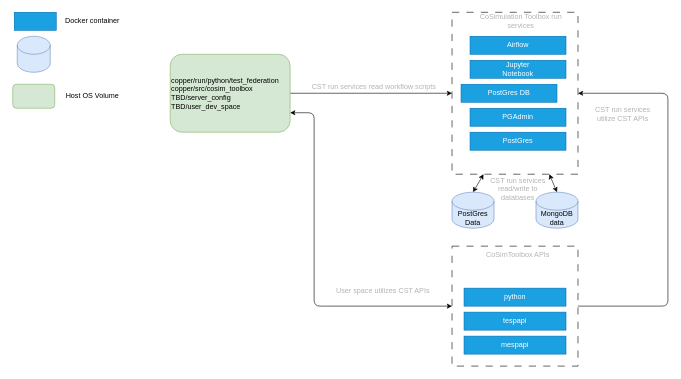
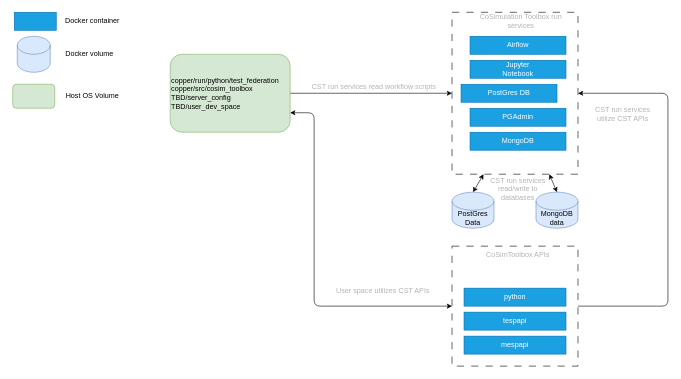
  <mxCell id="0" />
  <mxCell id="1" parent="0" />
  <mxCell id="2" value="" style="rounded=0;whiteSpace=wrap;html=1;fontColor=#000000;fillColor=none;dashed=1;dashPattern=12 12;" vertex="1" parent="1"><mxGeometry x="753" y="410" width="210" height="200" as="geometry" /></mxCell>
  <mxCell id="3" style="edgeStyle=elbowEdgeStyle;html=1;exitX=1;exitY=0.5;exitDx=0;exitDy=0;entryX=1;entryY=0.5;entryDx=0;entryDy=0;fontColor=#B3B3B3;startArrow=classic;startFill=1;endArrow=none;endFill=0;" edge="1" parent="1" source="4" target="2"><mxGeometry relative="1" as="geometry"><Array as="points"><mxPoint x="1113" y="300" /></Array></mxGeometry></mxCell>
  <mxCell id="4" value="" style="rounded=0;whiteSpace=wrap;html=1;fontColor=#000000;fillColor=none;dashed=1;dashPattern=12 12;" vertex="1" parent="1"><mxGeometry x="753" y="20" width="210" height="270" as="geometry" /></mxCell>
  <mxCell id="5" value="" style="rounded=0;whiteSpace=wrap;html=1;fillColor=#1ba1e2;fontColor=#ffffff;strokeColor=#006EAF;" vertex="1" parent="1"><mxGeometry x="23" y="20" width="70" height="30" as="geometry" /></mxCell>
  <mxCell id="6" value="Docker container" style="text;html=1;align=center;verticalAlign=middle;resizable=0;points=[];autosize=1;strokeColor=none;fillColor=none;" vertex="1" parent="1"><mxGeometry x="98" y="20" width="110" height="30" as="geometry" /></mxCell>
  <mxCell id="7" value="" style="shape=cylinder3;whiteSpace=wrap;html=1;boundedLbl=1;backgroundOutline=1;size=15;fillColor=#dae8fc;strokeColor=#6c8ebf;" vertex="1" parent="1"><mxGeometry x="28" y="60" width="55" height="60" as="geometry" /></mxCell>
+ <mxCell id="8" value="Docker volume" style="text;html=1;align=center;verticalAlign=middle;resizable=0;points=[];autosize=1;strokeColor=none;fillColor=none;" vertex="1" parent="1"><mxGeometry x="98" y="75" width="100" height="30" as="geometry" /></mxCell>
  <mxCell id="9" value="" style="rounded=1;whiteSpace=wrap;html=1;fillColor=#d5e8d4;strokeColor=#82b366;" vertex="1" parent="1"><mxGeometry x="20.5" y="140" width="70" height="40" as="geometry" /></mxCell>
  <mxCell id="10" value="Host OS Volume" style="text;html=1;align=center;verticalAlign=middle;resizable=0;points=[];autosize=1;strokeColor=none;fillColor=none;" vertex="1" parent="1"><mxGeometry x="98" y="145" width="110" height="30" as="geometry" /></mxCell>
  <mxCell id="11" value="Airflow" style="rounded=0;whiteSpace=wrap;html=1;fillColor=#1ba1e2;fontColor=#ffffff;strokeColor=#006EAF;" vertex="1" parent="1"><mxGeometry x="783" y="60" width="160" height="30" as="geometry" /></mxCell>
  <mxCell id="12" value="Jupyter&lt;br&gt;Notebook" style="rounded=0;whiteSpace=wrap;html=1;fillColor=#1ba1e2;fontColor=#ffffff;strokeColor=#006EAF;" vertex="1" parent="1"><mxGeometry x="783" y="100" width="160" height="30" as="geometry" /></mxCell>
  <mxCell id="13" style="edgeStyle=none;html=1;exitX=0.5;exitY=0;exitDx=0;exitDy=0;exitPerimeter=0;entryX=0.25;entryY=1;entryDx=0;entryDy=0;fontColor=#000000;startArrow=classic;startFill=1;" edge="1" parent="1" source="14" target="4"><mxGeometry relative="1" as="geometry" /></mxCell>
  <mxCell id="14" value="&lt;font color=&quot;#000000&quot;&gt;PostGres&lt;br&gt;Data&lt;br&gt;&lt;/font&gt;" style="shape=cylinder3;whiteSpace=wrap;html=1;boundedLbl=1;backgroundOutline=1;size=15;fillColor=#dae8fc;strokeColor=#6c8ebf;" vertex="1" parent="1"><mxGeometry x="753" y="320" width="70" height="60" as="geometry" /></mxCell>
  <mxCell id="15" value="&lt;font color=&quot;#000000&quot;&gt;MongoDB&lt;br&gt;data&lt;br&gt;&lt;/font&gt;" style="shape=cylinder3;whiteSpace=wrap;html=1;boundedLbl=1;backgroundOutline=1;size=15;fillColor=#dae8fc;strokeColor=#6c8ebf;" vertex="1" parent="1"><mxGeometry x="893" y="320" width="70" height="60" as="geometry" /></mxCell>
  <mxCell id="16" style="edgeStyle=none;html=1;exitX=0.5;exitY=0;exitDx=0;exitDy=0;exitPerimeter=0;fontColor=#000000;startArrow=classic;startFill=1;" edge="1" parent="1" source="15" target="4"><mxGeometry relative="1" as="geometry"><mxPoint x="828" y="250" as="sourcePoint" /><mxPoint x="833" y="230" as="targetPoint" /></mxGeometry></mxCell>
  <mxCell id="17" style="edgeStyle=none;html=1;exitX=1;exitY=0.5;exitDx=0;exitDy=0;fontColor=#B3B3B3;startArrow=none;startFill=0;" edge="1" parent="1" source="18" target="4"><mxGeometry relative="1" as="geometry" /></mxCell>
  <mxCell id="18" value="&lt;font color=&quot;#000000&quot;&gt;copper/run/python/test_federation&lt;br&gt;copper/src/cosim_toolbox&lt;br&gt;TBD/server_config&lt;br&gt;TBD/user_dev_space&lt;br&gt;&lt;/font&gt;" style="rounded=1;whiteSpace=wrap;html=1;fillColor=#d5e8d4;strokeColor=#82b366;align=left;" vertex="1" parent="1"><mxGeometry x="283" y="90" width="200" height="130" as="geometry" /></mxCell>
  <mxCell id="19" value="&lt;font color=&quot;#b3b3b3&quot;&gt;CoSimulation Toolbox run services&lt;/font&gt;" style="text;strokeColor=none;align=center;fillColor=none;html=1;verticalAlign=middle;whiteSpace=wrap;rounded=0;fontColor=#4D4D4D;" vertex="1" parent="1"><mxGeometry x="783" y="20" width="170" height="30" as="geometry" /></mxCell>
  <mxCell id="20" value="&lt;font color=&quot;#b3b3b3&quot;&gt;CST run services read workflow scripts&lt;/font&gt;" style="text;strokeColor=none;align=center;fillColor=none;html=1;verticalAlign=middle;whiteSpace=wrap;rounded=0;fontColor=#4D4D4D;" vertex="1" parent="1"><mxGeometry x="513" y="130" width="220" height="30" as="geometry" /></mxCell>
  <mxCell id="21" value="&lt;font color=&quot;#b3b3b3&quot;&gt;CST run services read/write to databases&lt;/font&gt;" style="text;strokeColor=none;align=center;fillColor=none;html=1;verticalAlign=middle;whiteSpace=wrap;rounded=0;fontColor=#4D4D4D;" vertex="1" parent="1"><mxGeometry x="808" y="300" width="110" height="30" as="geometry" /></mxCell>
  <mxCell id="22" value="&lt;font color=&quot;#b3b3b3&quot;&gt;CoSimToolbox APIs&lt;/font&gt;" style="text;strokeColor=none;align=center;fillColor=none;html=1;verticalAlign=middle;whiteSpace=wrap;rounded=0;fontColor=#4D4D4D;" vertex="1" parent="1"><mxGeometry x="778" y="410" width="170" height="30" as="geometry" /></mxCell>
  <mxCell id="23" value="python" style="rounded=0;whiteSpace=wrap;html=1;fillColor=#1ba1e2;fontColor=#ffffff;strokeColor=#006EAF;" vertex="1" parent="1"><mxGeometry x="773" y="480" width="170" height="30" as="geometry" /></mxCell>
  <mxCell id="24" value="tespapi" style="rounded=0;whiteSpace=wrap;html=1;fillColor=#1ba1e2;fontColor=#ffffff;strokeColor=#006EAF;" vertex="1" parent="1"><mxGeometry x="773" y="520" width="170" height="30" as="geometry" /></mxCell>
  <mxCell id="25" value="mespapi" style="rounded=0;whiteSpace=wrap;html=1;fillColor=#1ba1e2;fontColor=#ffffff;strokeColor=#006EAF;" vertex="1" parent="1"><mxGeometry x="773" y="560" width="170" height="30" as="geometry" /></mxCell>
  <mxCell id="26" value="&lt;font color=&quot;#b3b3b3&quot;&gt;CST run services utilize CST APIs&lt;/font&gt;" style="text;strokeColor=none;align=center;fillColor=none;html=1;verticalAlign=middle;whiteSpace=wrap;rounded=0;fontColor=#4D4D4D;" vertex="1" parent="1"><mxGeometry x="983" y="175" width="110" height="30" as="geometry" /></mxCell>
  <mxCell id="27" style="edgeStyle=elbowEdgeStyle;html=1;exitX=1;exitY=0.75;exitDx=0;exitDy=0;entryX=0;entryY=0.5;entryDx=0;entryDy=0;fontColor=#B3B3B3;startArrow=classic;startFill=1;endArrow=classic;endFill=1;" edge="1" parent="1" source="18" target="2"><mxGeometry relative="1" as="geometry"><mxPoint x="308" y="250" as="sourcePoint" /><mxPoint x="308" y="630" as="targetPoint" /><Array as="points"><mxPoint x="523" y="320" /></Array></mxGeometry></mxCell>
  <mxCell id="28" value="&lt;font color=&quot;#b3b3b3&quot;&gt;User space utilizes CST APIs&lt;/font&gt;" style="text;strokeColor=none;align=center;fillColor=none;html=1;verticalAlign=middle;whiteSpace=wrap;rounded=0;fontColor=#4D4D4D;" vertex="1" parent="1"><mxGeometry x="533" y="470" width="210" height="30" as="geometry" /></mxCell>
  <mxCell id="29" value="PostGres DB" style="rounded=0;whiteSpace=wrap;html=1;fillColor=#1ba1e2;fontColor=#ffffff;strokeColor=#006EAF;" vertex="1" parent="1"><mxGeometry x="768" y="140" width="160" height="30" as="geometry" /></mxCell>
  <mxCell id="30" value="PGAdmin" style="rounded=0;whiteSpace=wrap;html=1;fillColor=#1ba1e2;fontColor=#ffffff;strokeColor=#006EAF;" vertex="1" parent="1"><mxGeometry x="783" y="180" width="160" height="30" as="geometry" /></mxCell>
- <mxCell id="31" value="PostGres" style="rounded=0;whiteSpace=wrap;html=1;fillColor=#1ba1e2;fontColor=#ffffff;strokeColor=#006EAF;" vertex="1" parent="1"><mxGeometry x="783" y="220" width="160" height="30" as="geometry" /></mxCell>
+ <mxCell id="31" value="MongoDB" style="rounded=0;whiteSpace=wrap;html=1;fillColor=#1ba1e2;fontColor=#ffffff;strokeColor=#006EAF;" vertex="1" parent="1"><mxGeometry x="783" y="220" width="160" height="30" as="geometry" /></mxCell>
